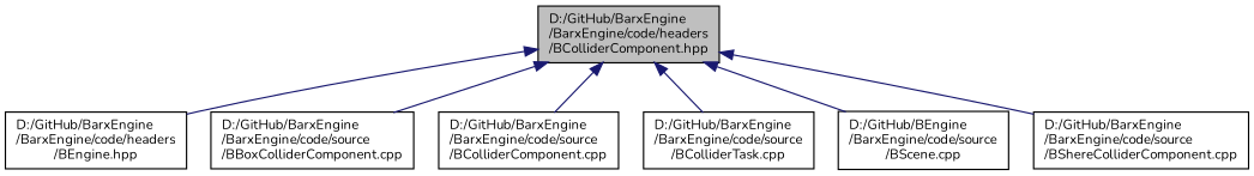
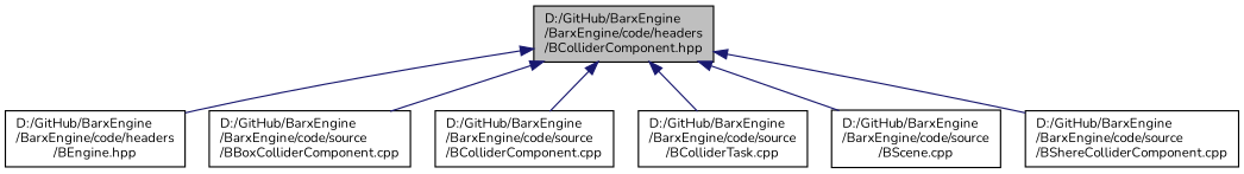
  digraph {
    fontname=Nunito
    node [color=black fillcolor=white fontname=Nunito fontsize=10 shape=record style=filled]
    edge [color=midnightblue dir=back fontname=Nunito fontsize=10 labelfontname=Helvetica labelfontsize=10 style=solid]
    n1 [fillcolor=grey75 fontcolor=black height=0.2 label="D:/GitHub/BarxEngine\l/BarxEngine/code/headers\l/BColliderComponent.hpp" width=0.4]
    n2 [height=0.2 label="D:/GitHub/BarxEngine\l/BarxEngine/code/headers\l/BEngine.hpp" width=0.4]
    n3 [height=0.2 label="D:/GitHub/BarxEngine\l/BarxEngine/code/source\l/BBoxColliderComponent.cpp" width=0.4]
    n4 [height=0.2 label="D:/GitHub/BarxEngine\l/BarxEngine/code/source\l/BColliderComponent.cpp" width=0.4]
    n5 [height=0.2 label="D:/GitHub/BarxEngine\l/BarxEngine/code/source\l/BColliderTask.cpp" width=0.4]
-   n6 [height=0.2 label="D:/GitHub/BEngine\l/BarxEngine/code/source\l/BScene.cpp" width=0.4]
+   n6 [height=0.2 label="D:/GitHub/BarxEngine\l/BarxEngine/code/source\l/BScene.cpp" width=0.4]
    n7 [height=0.2 label="D:/GitHub/BarxEngine\l/BarxEngine/code/source\l/BShereColliderComponent.cpp" width=0.4]
    n1 -> n2
    n1 -> n3
    n1 -> n4
    n1 -> n5
    n1 -> n6
    n1 -> n7
  }
